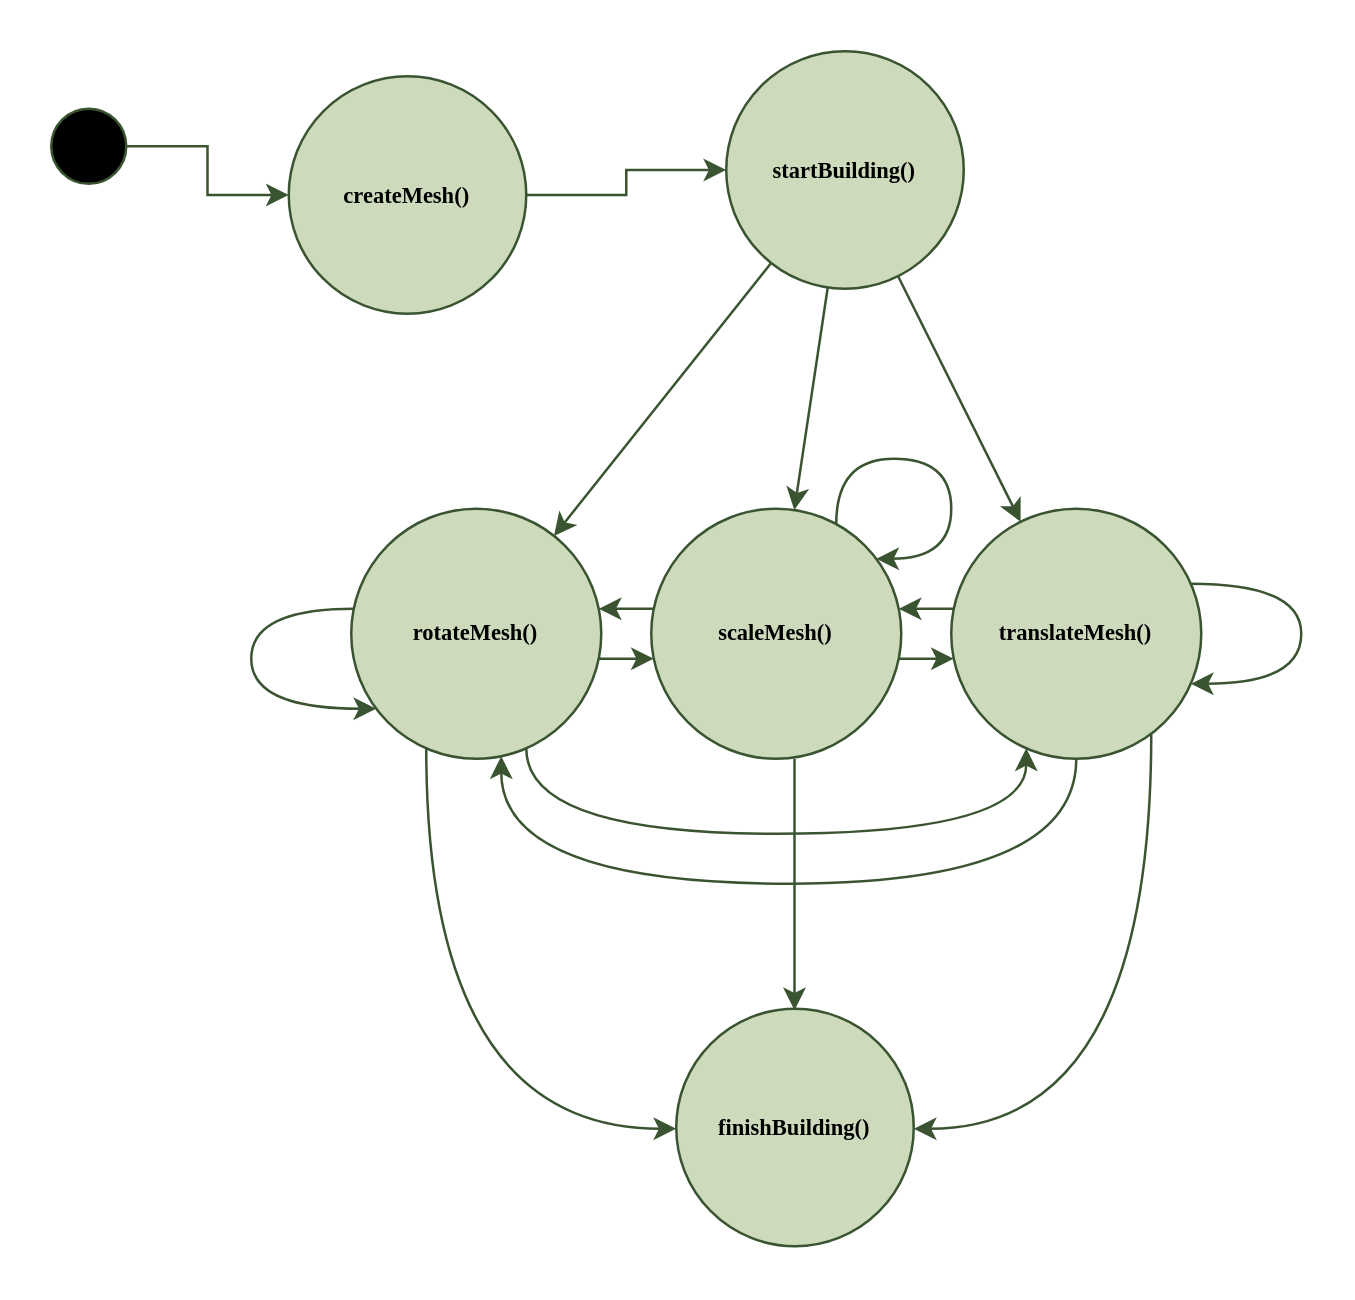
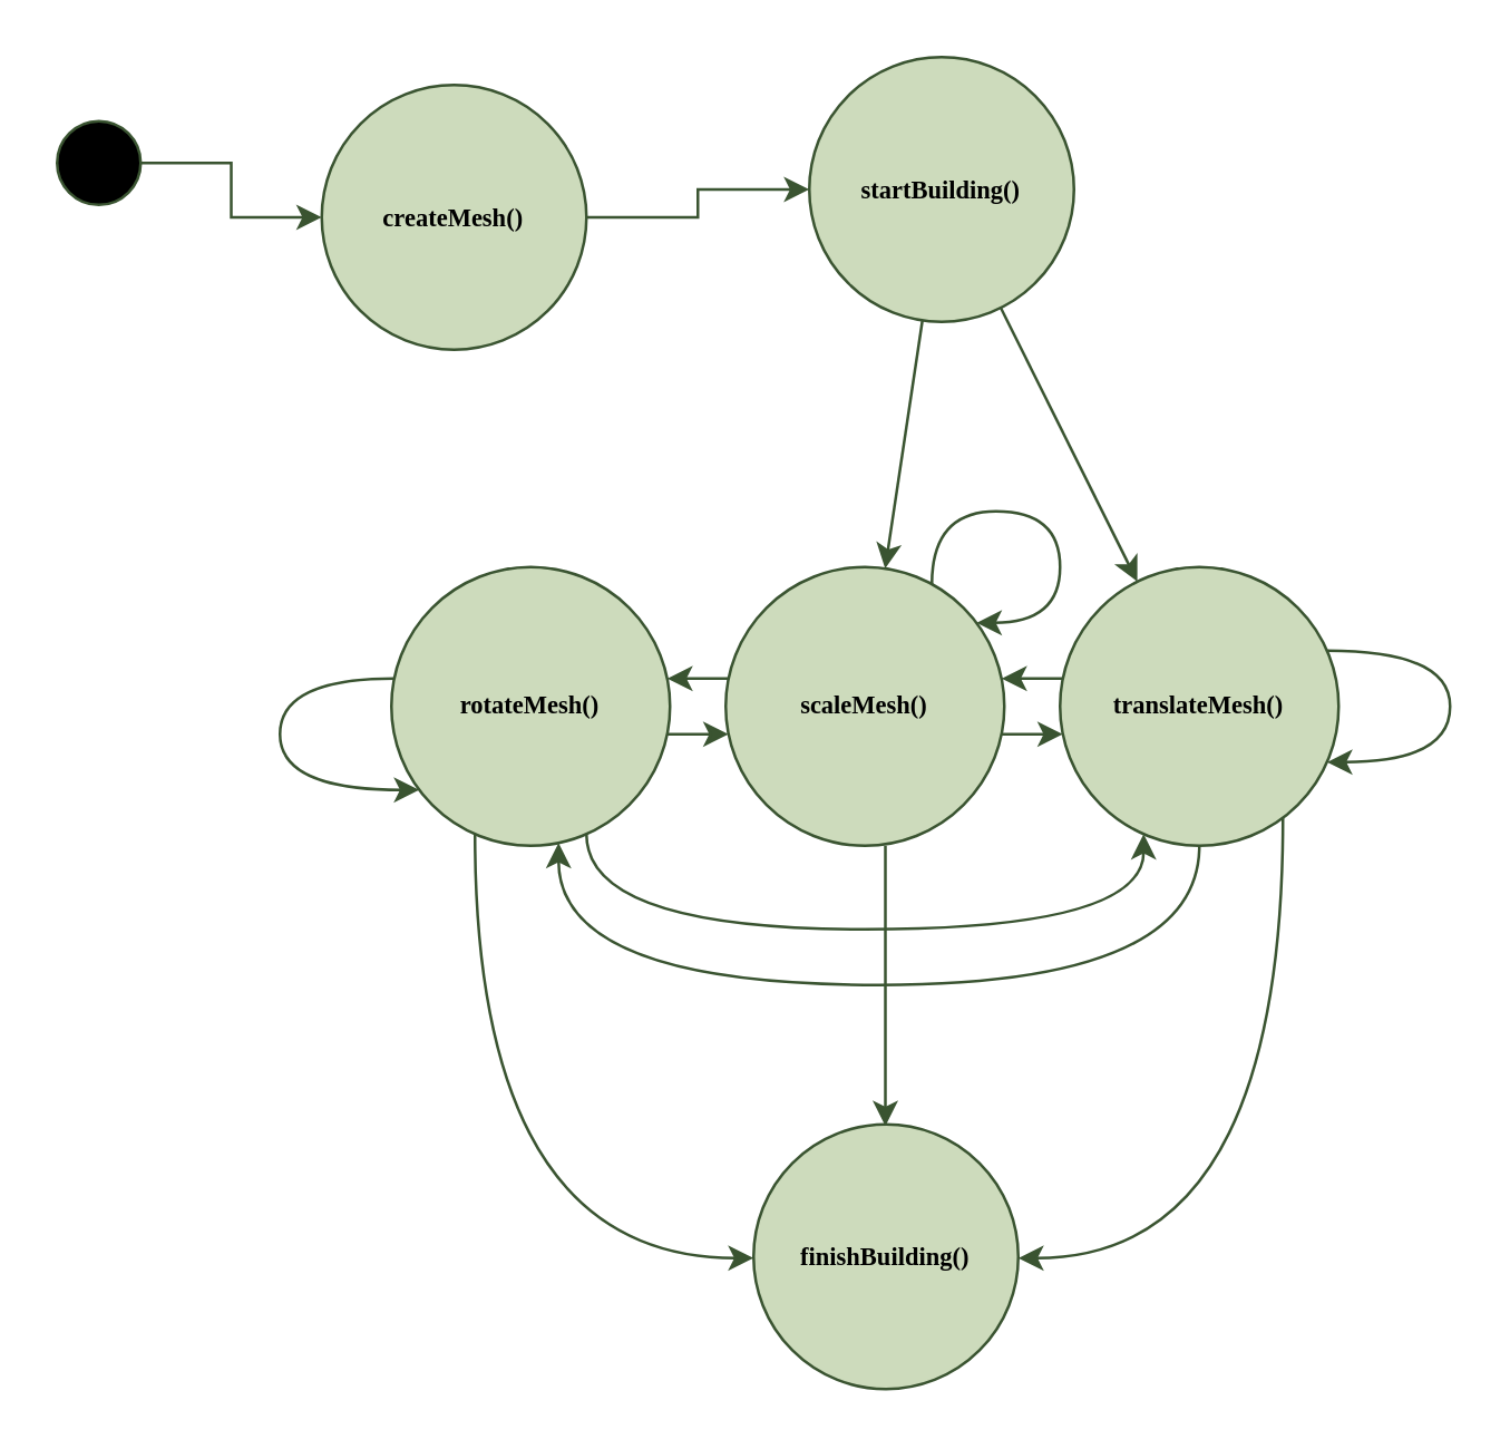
  <mxCell id="0" />
  <mxCell id="1" parent="0" />
  <mxCell id="2" style="edgeStyle=orthogonalEdgeStyle;rounded=0;orthogonalLoop=1;jettySize=auto;html=1;fillColor=#6d8764;strokeColor=#3A5431;" edge="1" parent="1" source="3" target="5"><mxGeometry relative="1" as="geometry" /></mxCell>
  <mxCell id="3" value="" style="ellipse;whiteSpace=wrap;html=1;aspect=fixed;fillColor=#000000;fontColor=#ffffff;strokeColor=#3A5431;" vertex="1" parent="1"><mxGeometry x="20" y="43" width="30" height="30" as="geometry" /></mxCell>
  <mxCell id="4" value="" style="edgeStyle=orthogonalEdgeStyle;rounded=0;orthogonalLoop=1;jettySize=auto;html=1;fillColor=#6d8764;strokeColor=#3A5431;" edge="1" parent="1" source="5" target="15"><mxGeometry relative="1" as="geometry" /></mxCell>
  <mxCell id="5" value="createMesh()" style="ellipse;whiteSpace=wrap;html=1;aspect=fixed;fillColor=#CDDBBC;fontColor=#000000;strokeColor=#3A5431;fontStyle=1;fontFamily=Lucida Console;fontSize=9;" vertex="1" parent="1"><mxGeometry x="115" y="30" width="95" height="95" as="geometry" /></mxCell>
  <mxCell id="6" style="edgeStyle=orthogonalEdgeStyle;rounded=0;orthogonalLoop=1;jettySize=auto;html=1;curved=1;fillColor=#6d8764;strokeColor=#3A5431;" edge="1" parent="1" source="8" target="10"><mxGeometry relative="1" as="geometry"><Array as="points"><mxPoint x="370" y="243" /><mxPoint x="370" y="243" /></Array></mxGeometry></mxCell>
  <mxCell id="7" style="edgeStyle=orthogonalEdgeStyle;rounded=0;orthogonalLoop=1;jettySize=auto;html=1;curved=1;fillColor=#6d8764;strokeColor=#3A5431;" edge="1" parent="1" source="8" target="11"><mxGeometry relative="1" as="geometry"><Array as="points"><mxPoint x="430" y="353" /><mxPoint x="200" y="353" /></Array></mxGeometry></mxCell>
  <mxCell id="8" value="translateMesh()" style="ellipse;whiteSpace=wrap;html=1;aspect=fixed;fillColor=#CDDBBC;fontColor=#000000;strokeColor=#3A5431;fontStyle=1;fontFamily=Lucida Console;fontSize=9;" vertex="1" parent="1"><mxGeometry x="380" y="203" width="100" height="100" as="geometry" /></mxCell>
  <mxCell id="9" style="edgeStyle=orthogonalEdgeStyle;rounded=0;orthogonalLoop=1;jettySize=auto;html=1;fillColor=#6d8764;strokeColor=#3A5431;" edge="1" parent="1" source="10" target="8"><mxGeometry relative="1" as="geometry"><Array as="points"><mxPoint x="370" y="263" /><mxPoint x="370" y="263" /></Array></mxGeometry></mxCell>
  <mxCell id="10" value="scaleMesh()" style="ellipse;whiteSpace=wrap;html=1;aspect=fixed;fillColor=#CDDBBC;fontColor=#000000;strokeColor=#3A5431;fontStyle=1;fontFamily=Lucida Console;fontSize=9;" vertex="1" parent="1"><mxGeometry x="260" y="203" width="100" height="100" as="geometry" /></mxCell>
  <mxCell id="11" value="rotateMesh()" style="ellipse;whiteSpace=wrap;html=1;aspect=fixed;fillColor=#CDDBBC;fontColor=#000000;strokeColor=#3A5431;fontStyle=1;fontFamily=Lucida Console;fontSize=9;" vertex="1" parent="1"><mxGeometry x="140" y="203" width="100" height="100" as="geometry" /></mxCell>
- <mxCell id="12" style="rounded=0;orthogonalLoop=1;jettySize=auto;html=1;fillColor=#6d8764;strokeColor=#3A5431;" edge="1" parent="1" source="15" target="11"><mxGeometry relative="1" as="geometry" /></mxCell>
  <mxCell id="13" style="rounded=0;orthogonalLoop=1;jettySize=auto;html=1;fillColor=#6d8764;strokeColor=#3A5431;" edge="1" parent="1" source="15" target="10"><mxGeometry relative="1" as="geometry" /></mxCell>
  <mxCell id="14" style="rounded=0;orthogonalLoop=1;jettySize=auto;html=1;fillColor=#6d8764;strokeColor=#3A5431;" edge="1" parent="1" source="15" target="8"><mxGeometry relative="1" as="geometry" /></mxCell>
  <mxCell id="15" value="startBuilding()" style="ellipse;whiteSpace=wrap;html=1;aspect=fixed;fillColor=#CDDBBC;fontColor=#000000;strokeColor=#3A5431;fontStyle=1;fontFamily=Lucida Console;fontSize=9;" vertex="1" parent="1"><mxGeometry x="290" y="20" width="95" height="95" as="geometry" /></mxCell>
  <mxCell id="16" style="edgeStyle=orthogonalEdgeStyle;rounded=0;orthogonalLoop=1;jettySize=auto;html=1;fillColor=#6d8764;strokeColor=#3A5431;" edge="1" parent="1" source="10" target="11"><mxGeometry relative="1" as="geometry"><mxPoint x="369" y="273" as="sourcePoint" /><mxPoint x="391" y="273" as="targetPoint" /><Array as="points"><mxPoint x="250" y="243" /><mxPoint x="250" y="243" /></Array></mxGeometry></mxCell>
  <mxCell id="17" style="edgeStyle=orthogonalEdgeStyle;rounded=0;orthogonalLoop=1;jettySize=auto;html=1;fillColor=#6d8764;strokeColor=#3A5431;" edge="1" parent="1" source="11" target="10"><mxGeometry relative="1" as="geometry"><mxPoint x="238" y="263" as="sourcePoint" /><mxPoint x="260" y="263" as="targetPoint" /><Array as="points"><mxPoint x="250" y="263" /><mxPoint x="250" y="263" /></Array></mxGeometry></mxCell>
  <mxCell id="18" style="edgeStyle=orthogonalEdgeStyle;rounded=0;orthogonalLoop=1;jettySize=auto;html=1;curved=1;fillColor=#6d8764;strokeColor=#3A5431;" edge="1" parent="1" source="11" target="8"><mxGeometry relative="1" as="geometry"><mxPoint x="440" y="313" as="sourcePoint" /><mxPoint x="210" y="312" as="targetPoint" /><Array as="points"><mxPoint x="210" y="333" /><mxPoint x="410" y="333" /></Array></mxGeometry></mxCell>
  <mxCell id="19" value="finishBuilding()" style="ellipse;whiteSpace=wrap;html=1;aspect=fixed;fillColor=#CDDBBC;fontColor=#000000;strokeColor=#3A5431;fontStyle=1;fontFamily=Lucida Console;fontSize=9;" vertex="1" parent="1"><mxGeometry x="270" y="403" width="95" height="95" as="geometry" /></mxCell>
  <mxCell id="20" style="edgeStyle=orthogonalEdgeStyle;rounded=0;orthogonalLoop=1;jettySize=auto;html=1;curved=1;fillColor=#6d8764;strokeColor=#3A5431;" edge="1" parent="1" source="11" target="19"><mxGeometry relative="1" as="geometry"><mxPoint x="220" y="309" as="sourcePoint" /><mxPoint x="420" y="309" as="targetPoint" /><Array as="points"><mxPoint x="170" y="451" /></Array></mxGeometry></mxCell>
  <mxCell id="21" style="edgeStyle=orthogonalEdgeStyle;rounded=0;orthogonalLoop=1;jettySize=auto;html=1;curved=1;fillColor=#6d8764;strokeColor=#3A5431;" edge="1" parent="1" source="8" target="19"><mxGeometry relative="1" as="geometry"><mxPoint x="410" y="333" as="sourcePoint" /><mxPoint x="510" y="485" as="targetPoint" /><Array as="points"><mxPoint x="460" y="451" /></Array></mxGeometry></mxCell>
  <mxCell id="22" style="edgeStyle=orthogonalEdgeStyle;rounded=0;orthogonalLoop=1;jettySize=auto;html=1;curved=1;fillColor=#6d8764;strokeColor=#3A5431;" edge="1" parent="1"><mxGeometry relative="1" as="geometry"><mxPoint x="317.3" y="303" as="sourcePoint" /><mxPoint x="317.3" y="403.596" as="targetPoint" /><Array as="points"><mxPoint x="317.3" y="383" /><mxPoint x="317.3" y="383" /></Array></mxGeometry></mxCell>
  <mxCell id="23" style="edgeStyle=orthogonalEdgeStyle;rounded=0;orthogonalLoop=1;jettySize=auto;html=1;curved=1;fillColor=#6d8764;strokeColor=#3A5431;" edge="1" parent="1" source="8" target="8"><mxGeometry relative="1" as="geometry"><mxPoint x="480" y="232.999" as="sourcePoint" /><mxPoint x="461.901" y="271.471" as="targetPoint" /><Array as="points"><mxPoint x="520" y="233" /><mxPoint x="520" y="273" /></Array></mxGeometry></mxCell>
  <mxCell id="24" style="edgeStyle=orthogonalEdgeStyle;rounded=0;orthogonalLoop=1;jettySize=auto;html=1;curved=1;fillColor=#6d8764;strokeColor=#3A5431;" edge="1" parent="1" source="11" target="11"><mxGeometry relative="1" as="geometry"><mxPoint x="90" y="243" as="sourcePoint" /><mxPoint x="90" y="283" as="targetPoint" /><Array as="points"><mxPoint x="100" y="243" /><mxPoint x="100" y="283" /></Array></mxGeometry></mxCell>
  <mxCell id="25" style="edgeStyle=orthogonalEdgeStyle;rounded=0;orthogonalLoop=1;jettySize=auto;html=1;curved=1;fillColor=#6d8764;strokeColor=#3A5431;" edge="1" parent="1" source="10" target="10"><mxGeometry relative="1" as="geometry"><mxPoint x="334" y="189.137" as="sourcePoint" /><mxPoint x="354" y="209.251" as="targetPoint" /><Array as="points"><mxPoint x="334" y="183" /><mxPoint x="380" y="183" /><mxPoint x="380" y="223" /></Array></mxGeometry></mxCell>
